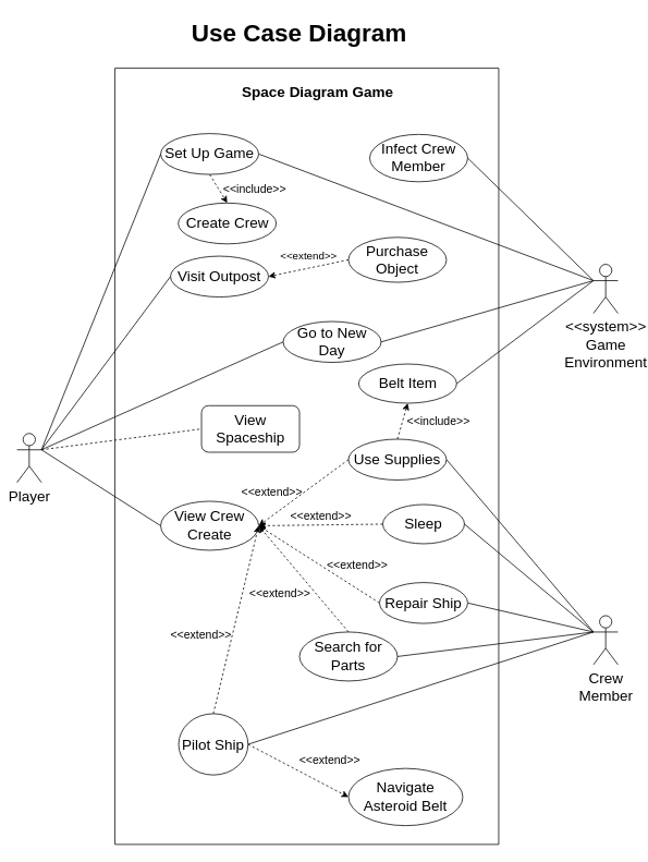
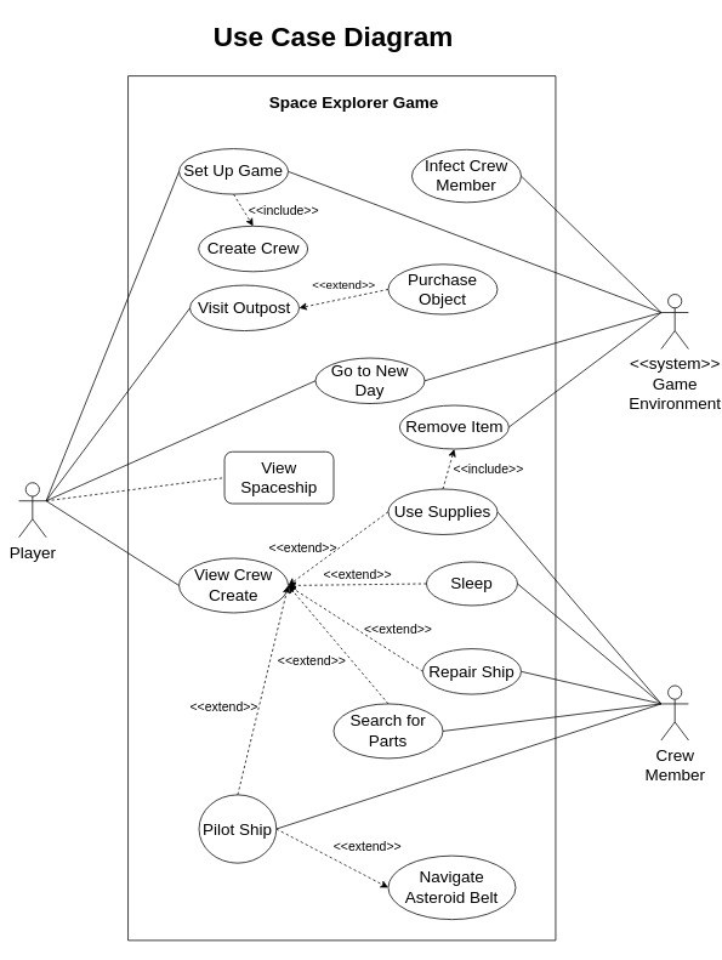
  <mxCell id="0" />
  <mxCell id="1" parent="0" />
  <mxCell id="2" value="&lt;font style=&quot;font-size: 18px&quot;&gt;Player&lt;/font&gt;" style="shape=umlActor;verticalLabelPosition=bottom;labelBackgroundColor=#ffffff;verticalAlign=top;html=1;outlineConnect=0;" parent="1" vertex="1"><mxGeometry x="20" y="530" width="30" height="60" as="geometry" /></mxCell>
  <mxCell id="3" value="" style="verticalLabelPosition=bottom;verticalAlign=top;html=1;shape=mxgraph.basic.rect;fillColor=#ffffff;fillColor2=none;strokeColor=#000000;strokeWidth=1;size=20;indent=5;" parent="1" vertex="1"><mxGeometry x="140" y="83" width="470" height="950" as="geometry" /></mxCell>
- <mxCell id="4" value="Space Diagram Game" style="text;html=1;strokeColor=none;fillColor=none;align=center;verticalAlign=middle;whiteSpace=wrap;rounded=0;fontStyle=1;fontSize=18;" parent="1" vertex="1"><mxGeometry x="277.5" y="93" width="221" height="40" as="geometry" /></mxCell>
+ <mxCell id="4" value="Space Explorer Game" style="text;html=1;strokeColor=none;fillColor=none;align=center;verticalAlign=middle;whiteSpace=wrap;rounded=0;fontStyle=1;fontSize=18;" parent="1" vertex="1"><mxGeometry x="277.5" y="93" width="221" height="40" as="geometry" /></mxCell>
  <mxCell id="5" style="edgeStyle=none;rounded=0;orthogonalLoop=1;jettySize=auto;html=1;exitX=0;exitY=0.333;exitDx=0;exitDy=0;exitPerimeter=0;entryX=1;entryY=0.5;entryDx=0;entryDy=0;labelBackgroundColor=none;endArrow=none;endFill=0;fontSize=18;" parent="1" source="7" target="20" edge="1"><mxGeometry relative="1" as="geometry" /></mxCell>
  <mxCell id="6" style="edgeStyle=none;rounded=0;orthogonalLoop=1;jettySize=auto;html=1;exitX=0;exitY=0.333;exitDx=0;exitDy=0;exitPerimeter=0;entryX=1;entryY=0.5;entryDx=0;entryDy=0;labelBackgroundColor=none;endArrow=none;endFill=0;fontSize=18;" parent="1" source="7" target="24" edge="1"><mxGeometry relative="1" as="geometry" /></mxCell>
  <mxCell id="7" value="&amp;lt;&amp;lt;system&amp;gt;&amp;gt;&lt;br&gt;Game&lt;br&gt;Environment&lt;br&gt;" style="shape=umlActor;verticalLabelPosition=bottom;labelBackgroundColor=#ffffff;verticalAlign=top;html=1;outlineConnect=0;fontSize=18;" parent="1" vertex="1"><mxGeometry x="726" y="323" width="30" height="60" as="geometry" /></mxCell>
  <mxCell id="8" style="edgeStyle=none;rounded=0;orthogonalLoop=1;jettySize=auto;html=1;exitX=0;exitY=0.333;exitDx=0;exitDy=0;exitPerimeter=0;entryX=1;entryY=0.5;entryDx=0;entryDy=0;labelBackgroundColor=none;endArrow=none;endFill=0;fontSize=18;" edge="1" parent="1" source="10" target="37"><mxGeometry relative="1" as="geometry" /></mxCell>
  <mxCell id="9" style="edgeStyle=none;rounded=0;orthogonalLoop=1;jettySize=auto;html=1;exitX=0;exitY=0.333;exitDx=0;exitDy=0;exitPerimeter=0;entryX=1;entryY=0.5;entryDx=0;entryDy=0;labelBackgroundColor=none;endArrow=none;endFill=0;fontSize=18;" edge="1" parent="1" source="10" target="39"><mxGeometry relative="1" as="geometry" /></mxCell>
  <mxCell id="10" value="Crew&lt;br&gt;Member" style="shape=umlActor;verticalLabelPosition=bottom;labelBackgroundColor=#ffffff;verticalAlign=top;html=1;outlineConnect=0;fontSize=18;" parent="1" vertex="1"><mxGeometry x="726" y="753" width="30" height="60" as="geometry" /></mxCell>
  <mxCell id="11" style="orthogonalLoop=1;jettySize=auto;html=1;exitX=1;exitY=0.5;exitDx=0;exitDy=0;entryX=0;entryY=0.333;entryDx=0;entryDy=0;entryPerimeter=0;endArrow=none;endFill=0;fontSize=18;rounded=0;" parent="1" source="13" target="7" edge="1"><mxGeometry relative="1" as="geometry" /></mxCell>
  <mxCell id="12" value="&amp;nbsp;&amp;lt;&amp;lt;include&amp;gt;&amp;gt;" style="edgeStyle=none;rounded=0;orthogonalLoop=1;jettySize=auto;html=1;exitX=0.5;exitY=1;exitDx=0;exitDy=0;entryX=0.5;entryY=0;entryDx=0;entryDy=0;endArrow=classic;endFill=1;fontSize=14;dashed=1;labelPosition=right;verticalLabelPosition=middle;align=left;verticalAlign=middle;labelBackgroundColor=none;" parent="1" source="13" target="14" edge="1"><mxGeometry relative="1" as="geometry" /></mxCell>
  <mxCell id="13" value="Set Up Game" style="ellipse;whiteSpace=wrap;html=1;fontSize=18;" parent="1" vertex="1"><mxGeometry x="196" y="163" width="120" height="50" as="geometry" /></mxCell>
  <mxCell id="14" value="Create Crew" style="ellipse;whiteSpace=wrap;html=1;fontSize=18;" parent="1" vertex="1"><mxGeometry x="217.5" y="248" width="120" height="50" as="geometry" /></mxCell>
  <mxCell id="15" style="rounded=0;orthogonalLoop=1;jettySize=auto;html=1;exitX=1;exitY=0.333;exitDx=0;exitDy=0;exitPerimeter=0;entryX=0;entryY=0.5;entryDx=0;entryDy=0;fontSize=18;endArrow=none;endFill=0;" parent="1" source="2" target="13" edge="1"><mxGeometry relative="1" as="geometry" /></mxCell>
  <mxCell id="16" value="&amp;lt;&amp;lt;extend&amp;gt;&amp;gt;&lt;br&gt;&lt;br&gt;&lt;br&gt;" style="edgeStyle=none;rounded=0;orthogonalLoop=1;jettySize=auto;html=1;exitX=0;exitY=0.5;exitDx=0;exitDy=0;entryX=1;entryY=0.5;entryDx=0;entryDy=0;labelBackgroundColor=none;endArrow=classic;endFill=1;fontSize=13;dashed=1;labelPosition=center;verticalLabelPosition=middle;align=center;verticalAlign=middle;" parent="1" source="17" target="18" edge="1"><mxGeometry relative="1" as="geometry" /></mxCell>
  <mxCell id="17" value="Purchase Object" style="ellipse;whiteSpace=wrap;html=1;fontSize=18;" parent="1" vertex="1"><mxGeometry x="426" y="290" width="120" height="55" as="geometry" /></mxCell>
  <mxCell id="18" value="Visit Outpost" style="ellipse;whiteSpace=wrap;html=1;fontSize=18;" parent="1" vertex="1"><mxGeometry x="208" y="313" width="120" height="50" as="geometry" /></mxCell>
  <mxCell id="19" style="edgeStyle=none;rounded=0;orthogonalLoop=1;jettySize=auto;html=1;exitX=1;exitY=0.333;exitDx=0;exitDy=0;exitPerimeter=0;entryX=0;entryY=0.5;entryDx=0;entryDy=0;labelBackgroundColor=none;endArrow=none;endFill=0;fontSize=18;" parent="1" source="2" target="18" edge="1"><mxGeometry relative="1" as="geometry" /></mxCell>
  <mxCell id="20" value="Go to New Day" style="ellipse;whiteSpace=wrap;html=1;fontSize=18;" parent="1" vertex="1"><mxGeometry x="346" y="393" width="120" height="50" as="geometry" /></mxCell>
  <mxCell id="21" style="edgeStyle=none;rounded=0;orthogonalLoop=1;jettySize=auto;html=1;exitX=1;exitY=0.333;exitDx=0;exitDy=0;exitPerimeter=0;entryX=0;entryY=0.5;entryDx=0;entryDy=0;labelBackgroundColor=none;endArrow=none;endFill=0;fontSize=18;" parent="1" source="2" target="20" edge="1"><mxGeometry relative="1" as="geometry" /></mxCell>
  <mxCell id="22" value="View Spaceship" style="whiteSpace=wrap;html=1;fontSize=18;rounded=1;" parent="1" vertex="1"><mxGeometry x="246" y="496" width="120" height="57" as="geometry" /></mxCell>
  <mxCell id="23" style="edgeStyle=none;rounded=0;orthogonalLoop=1;jettySize=auto;html=1;exitX=1;exitY=0.333;exitDx=0;exitDy=0;exitPerimeter=0;entryX=0;entryY=0.5;entryDx=0;entryDy=0;labelBackgroundColor=none;endArrow=none;endFill=0;fontSize=18;dashed=1;" parent="1" source="2" target="22" edge="1"><mxGeometry relative="1" as="geometry" /></mxCell>
  <mxCell id="24" value="Infect Crew Member" style="ellipse;whiteSpace=wrap;html=1;fontSize=18;" parent="1" vertex="1"><mxGeometry x="452" y="164" width="120" height="58" as="geometry" /></mxCell>
  <mxCell id="25" value="View Crew Create" style="ellipse;whiteSpace=wrap;html=1;fontSize=18;" parent="1" vertex="1"><mxGeometry x="196" y="613" width="120" height="60" as="geometry" /></mxCell>
  <mxCell id="26" style="edgeStyle=none;rounded=0;orthogonalLoop=1;jettySize=auto;html=1;exitX=1;exitY=0.333;exitDx=0;exitDy=0;exitPerimeter=0;entryX=0;entryY=0.5;entryDx=0;entryDy=0;labelBackgroundColor=none;endArrow=none;endFill=0;fontSize=18;" parent="1" source="2" target="25" edge="1"><mxGeometry relative="1" as="geometry" /></mxCell>
  <mxCell id="27" value="&amp;lt;&amp;lt;extend&amp;gt;&amp;gt;" style="rounded=0;orthogonalLoop=1;jettySize=auto;html=1;exitX=0;exitY=0.5;exitDx=0;exitDy=0;entryX=1;entryY=0.5;entryDx=0;entryDy=0;fontSize=14;dashed=1;labelPosition=center;verticalLabelPosition=top;align=center;verticalAlign=bottom;" edge="1" parent="1" source="28" target="25"><mxGeometry relative="1" as="geometry" /></mxCell>
  <mxCell id="28" value="Sleep" style="ellipse;whiteSpace=wrap;html=1;fontSize=18;" vertex="1" parent="1"><mxGeometry x="468" y="617" width="100" height="48" as="geometry" /></mxCell>
  <mxCell id="29" style="edgeStyle=none;rounded=0;orthogonalLoop=1;jettySize=auto;html=1;exitX=0;exitY=0.333;exitDx=0;exitDy=0;exitPerimeter=0;entryX=1;entryY=0.5;entryDx=0;entryDy=0;fontSize=18;endArrow=none;endFill=0;" edge="1" parent="1" source="10" target="28"><mxGeometry relative="1" as="geometry" /></mxCell>
  <mxCell id="30" value="&amp;lt;&amp;lt;extend&amp;gt;&amp;gt;&lt;br&gt;" style="edgeStyle=none;rounded=0;orthogonalLoop=1;jettySize=auto;html=1;exitX=0;exitY=0.5;exitDx=0;exitDy=0;entryX=1;entryY=0.5;entryDx=0;entryDy=0;endArrow=classic;endFill=1;fontSize=14;dashed=1;labelPosition=left;verticalLabelPosition=middle;align=right;verticalAlign=middle;labelBackgroundColor=none;" edge="1" parent="1" source="33" target="25"><mxGeometry relative="1" as="geometry" /></mxCell>
  <mxCell id="31" value="&amp;nbsp;&amp;lt;&amp;lt;include&amp;gt;&amp;gt;" style="edgeStyle=none;rounded=0;orthogonalLoop=1;jettySize=auto;html=1;exitX=0.5;exitY=0;exitDx=0;exitDy=0;entryX=0.5;entryY=1;entryDx=0;entryDy=0;dashed=1;endArrow=classic;endFill=1;fontSize=14;labelPosition=right;verticalLabelPosition=middle;align=left;verticalAlign=middle;labelBackgroundColor=none;" edge="1" parent="1" source="33" target="35"><mxGeometry relative="1" as="geometry" /></mxCell>
  <mxCell id="32" style="edgeStyle=none;rounded=0;orthogonalLoop=1;jettySize=auto;html=1;exitX=1;exitY=0.5;exitDx=0;exitDy=0;entryX=0;entryY=0.333;entryDx=0;entryDy=0;entryPerimeter=0;labelBackgroundColor=none;endArrow=none;endFill=0;fontSize=14;" edge="1" parent="1" source="33" target="10"><mxGeometry relative="1" as="geometry" /></mxCell>
  <mxCell id="33" value="Use Supplies" style="ellipse;whiteSpace=wrap;html=1;fontSize=18;" vertex="1" parent="1"><mxGeometry x="426" y="537" width="120" height="50" as="geometry" /></mxCell>
  <mxCell id="34" style="edgeStyle=none;rounded=0;orthogonalLoop=1;jettySize=auto;html=1;exitX=1;exitY=0.5;exitDx=0;exitDy=0;entryX=0;entryY=0.333;entryDx=0;entryDy=0;entryPerimeter=0;labelBackgroundColor=none;endArrow=none;endFill=0;fontSize=14;" edge="1" parent="1" source="35" target="7"><mxGeometry relative="1" as="geometry" /></mxCell>
- <mxCell id="35" value="Belt Item" style="ellipse;whiteSpace=wrap;html=1;fontSize=18;" vertex="1" parent="1"><mxGeometry x="438.5" y="445" width="120" height="48" as="geometry" /></mxCell>
+ <mxCell id="35" value="Remove Item" style="ellipse;whiteSpace=wrap;html=1;fontSize=18;" vertex="1" parent="1"><mxGeometry x="438.5" y="445" width="120" height="48" as="geometry" /></mxCell>
  <mxCell id="36" value="&lt;font style=&quot;font-size: 14px&quot;&gt;&amp;nbsp; &amp;lt;&amp;lt;extend&amp;gt;&amp;gt;&lt;/font&gt;" style="edgeStyle=none;rounded=0;orthogonalLoop=1;jettySize=auto;html=1;exitX=0;exitY=0.5;exitDx=0;exitDy=0;entryX=1;entryY=0.5;entryDx=0;entryDy=0;labelBackgroundColor=none;endArrow=classic;endFill=1;fontSize=18;dashed=1;labelPosition=right;verticalLabelPosition=middle;align=left;verticalAlign=middle;" edge="1" parent="1" source="37" target="25"><mxGeometry relative="1" as="geometry" /></mxCell>
  <mxCell id="37" value="Repair Ship" style="ellipse;whiteSpace=wrap;html=1;fontSize=18;" vertex="1" parent="1"><mxGeometry x="464" y="712.5" width="108" height="50" as="geometry" /></mxCell>
  <mxCell id="38" value="&lt;font style=&quot;font-size: 14px&quot;&gt;&amp;lt;&amp;lt;extend&amp;gt;&amp;gt;&amp;nbsp; &amp;nbsp; &amp;nbsp; &amp;nbsp; &amp;nbsp; &amp;nbsp; &amp;nbsp; &amp;nbsp;&lt;/font&gt;" style="edgeStyle=none;rounded=0;orthogonalLoop=1;jettySize=auto;html=1;exitX=0.5;exitY=0;exitDx=0;exitDy=0;dashed=1;labelBackgroundColor=none;endArrow=classic;endFill=1;fontSize=18;labelPosition=center;verticalLabelPosition=bottom;align=center;verticalAlign=top;" edge="1" parent="1" source="39"><mxGeometry relative="1" as="geometry"><mxPoint x="316" y="643" as="targetPoint" /></mxGeometry></mxCell>
  <mxCell id="39" value="Search for Parts" style="ellipse;whiteSpace=wrap;html=1;fontSize=18;" vertex="1" parent="1"><mxGeometry x="366" y="773" width="120" height="60" as="geometry" /></mxCell>
  <mxCell id="40" value="&lt;font style=&quot;font-size: 14px&quot;&gt;&amp;lt;&amp;lt;extend&amp;gt;&amp;gt;&amp;nbsp;&lt;/font&gt;" style="edgeStyle=none;rounded=0;orthogonalLoop=1;jettySize=auto;html=1;exitX=0.5;exitY=0;exitDx=0;exitDy=0;entryX=1;entryY=0.5;entryDx=0;entryDy=0;dashed=1;labelBackgroundColor=none;endArrow=classic;endFill=1;fontSize=18;labelPosition=left;verticalLabelPosition=bottom;align=right;verticalAlign=top;" edge="1" parent="1" source="43" target="25"><mxGeometry relative="1" as="geometry" /></mxCell>
  <mxCell id="41" style="edgeStyle=none;rounded=0;orthogonalLoop=1;jettySize=auto;html=1;exitX=1;exitY=0.5;exitDx=0;exitDy=0;entryX=0;entryY=0.333;entryDx=0;entryDy=0;entryPerimeter=0;labelBackgroundColor=none;endArrow=none;endFill=0;fontSize=18;" edge="1" parent="1" source="43" target="10"><mxGeometry relative="1" as="geometry" /></mxCell>
  <mxCell id="42" value="&lt;font style=&quot;font-size: 14px&quot;&gt;&amp;lt;&amp;lt;extend&amp;gt;&amp;gt;&lt;/font&gt;" style="edgeStyle=none;rounded=0;orthogonalLoop=1;jettySize=auto;html=1;exitX=1;exitY=0.5;exitDx=0;exitDy=0;entryX=0;entryY=0.5;entryDx=0;entryDy=0;labelBackgroundColor=none;endArrow=classic;endFill=1;fontSize=18;dashed=1;labelPosition=right;verticalLabelPosition=top;align=left;verticalAlign=bottom;" edge="1" parent="1" source="43" target="44"><mxGeometry relative="1" as="geometry" /></mxCell>
  <mxCell id="43" value="Pilot Ship" style="ellipse;whiteSpace=wrap;html=1;fontSize=18;" vertex="1" parent="1"><mxGeometry x="218" y="873" width="85" height="75" as="geometry" /></mxCell>
  <mxCell id="44" value="Navigate Asteroid Belt" style="ellipse;whiteSpace=wrap;html=1;fontSize=18;" vertex="1" parent="1"><mxGeometry x="426" y="940" width="140" height="70" as="geometry" /></mxCell>
  <mxCell id="45" value="&lt;b&gt;&lt;font style=&quot;font-size: 30px&quot;&gt;Use Case Diagram&lt;/font&gt;&lt;/b&gt;" style="text;html=1;resizable=0;points=[];autosize=1;align=left;verticalAlign=top;spacingTop=-4;fontSize=18;" vertex="1" parent="1"><mxGeometry x="232" y="20" width="280" height="30" as="geometry" /></mxCell>
